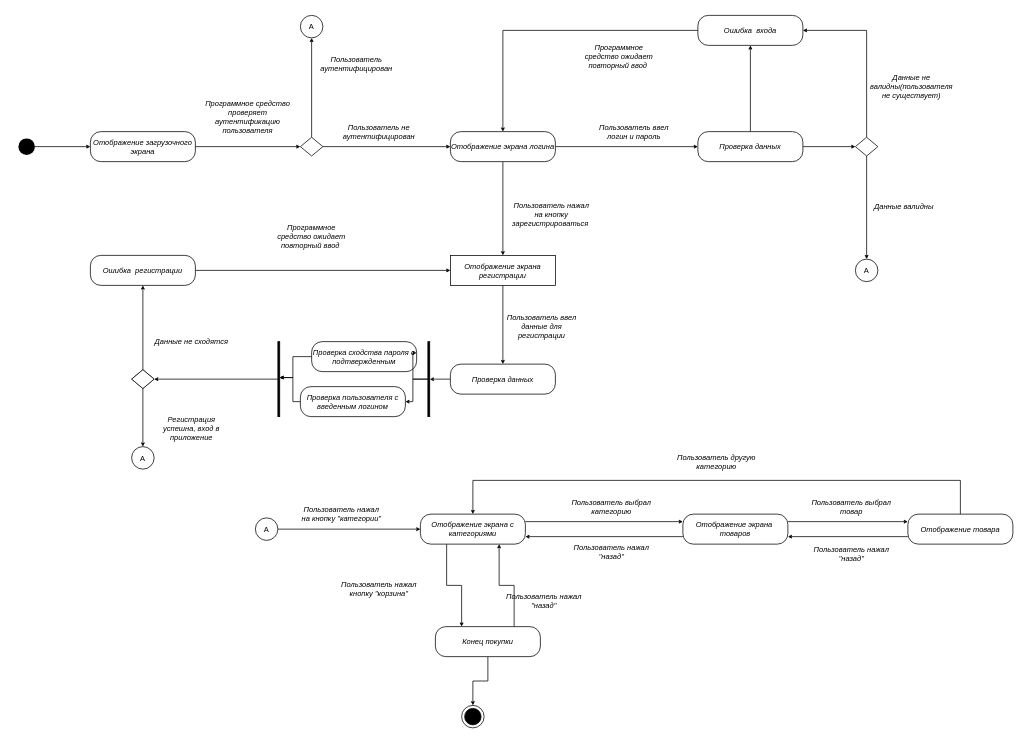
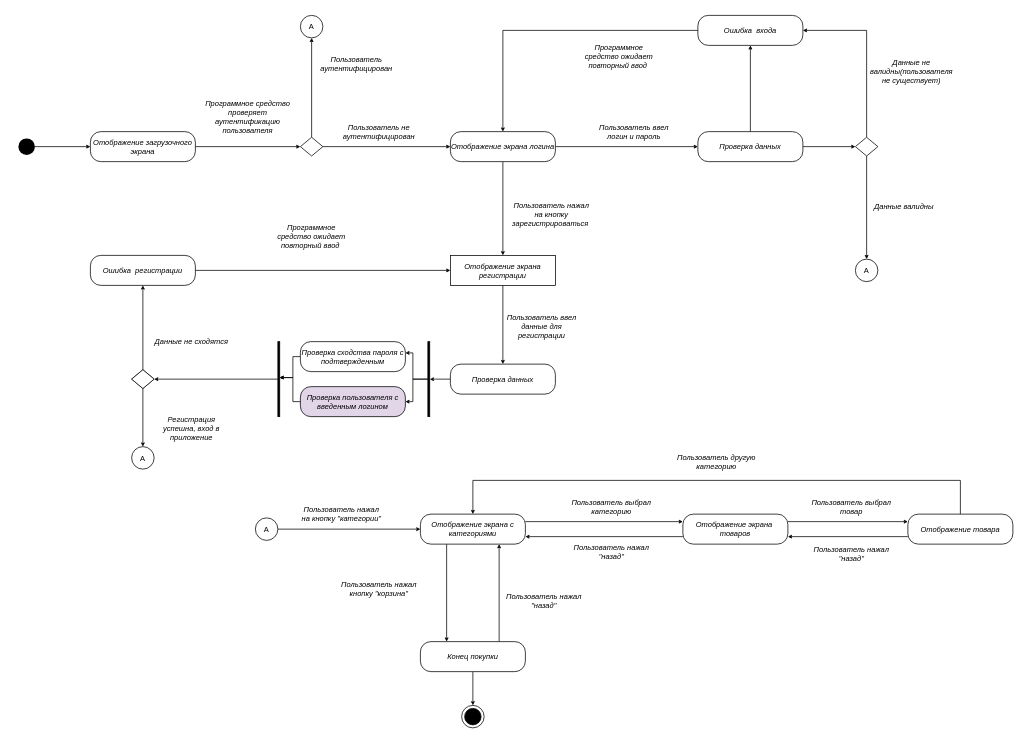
  <mxCell id="0" />
  <mxCell id="1" parent="0" />
  <mxCell id="2" value="" style="ellipse;html=1;shape=endState;fillColor=#000000;strokeColor=none;fontSize=10;" parent="1" vertex="1"><mxGeometry x="20" y="180" width="30" height="30" as="geometry" /></mxCell>
  <mxCell id="3" style="edgeStyle=orthogonalEdgeStyle;rounded=0;orthogonalLoop=1;jettySize=auto;html=1;exitX=1;exitY=0.5;exitDx=0;exitDy=0;entryX=0;entryY=0.5;entryDx=0;entryDy=0;strokeWidth=1;fontSize=10;endSize=3;" parent="1" source="4" target="15" edge="1"><mxGeometry relative="1" as="geometry" /></mxCell>
  <mxCell id="4" value="&lt;i&gt;Отображение загрузочного экрана&lt;/i&gt;" style="rounded=1;whiteSpace=wrap;html=1;strokeColor=default;fontSize=10;arcSize=35;" parent="1" vertex="1"><mxGeometry x="120" y="175" width="140" height="40" as="geometry" /></mxCell>
  <mxCell id="5" style="edgeStyle=orthogonalEdgeStyle;rounded=0;orthogonalLoop=1;jettySize=auto;html=1;exitX=0.5;exitY=1;exitDx=0;exitDy=0;entryX=0.5;entryY=0;entryDx=0;entryDy=0;strokeWidth=1;fontSize=10;endSize=3;" parent="1" source="7" target="21" edge="1"><mxGeometry relative="1" as="geometry" /></mxCell>
  <mxCell id="6" style="edgeStyle=orthogonalEdgeStyle;rounded=0;orthogonalLoop=1;jettySize=auto;html=1;exitX=1;exitY=0.5;exitDx=0;exitDy=0;entryX=0;entryY=0.5;entryDx=0;entryDy=0;strokeWidth=1;fontSize=10;endSize=3;" parent="1" source="7" target="10" edge="1"><mxGeometry relative="1" as="geometry" /></mxCell>
  <mxCell id="7" value="&lt;i&gt;Отображение экрана логина&lt;/i&gt;" style="rounded=1;whiteSpace=wrap;html=1;strokeColor=default;fontSize=10;arcSize=35;" parent="1" vertex="1"><mxGeometry x="600" y="175" width="140" height="40" as="geometry" /></mxCell>
  <mxCell id="8" style="edgeStyle=orthogonalEdgeStyle;rounded=0;orthogonalLoop=1;jettySize=auto;html=1;exitX=0.5;exitY=0;exitDx=0;exitDy=0;entryX=0.5;entryY=1;entryDx=0;entryDy=0;startSize=6;endSize=3;" parent="1" source="10" target="27" edge="1"><mxGeometry relative="1" as="geometry" /></mxCell>
  <mxCell id="9" style="edgeStyle=orthogonalEdgeStyle;rounded=0;orthogonalLoop=1;jettySize=auto;html=1;exitX=1;exitY=0.5;exitDx=0;exitDy=0;entryX=0;entryY=0.5;entryDx=0;entryDy=0;startSize=6;endSize=3;" parent="1" source="10" target="77" edge="1"><mxGeometry relative="1" as="geometry" /></mxCell>
  <mxCell id="10" value="&lt;i&gt;Проверка данных&lt;/i&gt;" style="rounded=1;whiteSpace=wrap;html=1;strokeColor=default;fontSize=10;arcSize=35;" parent="1" vertex="1"><mxGeometry x="930" y="175" width="140" height="40" as="geometry" /></mxCell>
  <mxCell id="11" value="" style="endArrow=classic;html=1;fontSize=10;entryX=0;entryY=0.5;entryDx=0;entryDy=0;strokeWidth=1;rounded=0;endSize=3;" parent="1" source="2" target="4" edge="1"><mxGeometry width="50" height="50" relative="1" as="geometry"><mxPoint x="200" y="250" as="sourcePoint" /><mxPoint x="250" y="200" as="targetPoint" /></mxGeometry></mxCell>
  <mxCell id="12" style="edgeStyle=orthogonalEdgeStyle;rounded=0;orthogonalLoop=1;jettySize=auto;html=1;exitX=1;exitY=0.5;exitDx=0;exitDy=0;entryX=0.333;entryY=0.502;entryDx=0;entryDy=0;entryPerimeter=0;fontSize=10;" parent="1" source="2" target="2" edge="1"><mxGeometry relative="1" as="geometry" /></mxCell>
  <mxCell id="13" style="edgeStyle=orthogonalEdgeStyle;rounded=0;orthogonalLoop=1;jettySize=auto;html=1;exitX=0.5;exitY=0;exitDx=0;exitDy=0;entryX=0.5;entryY=1;entryDx=0;entryDy=0;strokeWidth=1;fontSize=10;endSize=3;" parent="1" source="15" target="17" edge="1"><mxGeometry relative="1" as="geometry" /></mxCell>
  <mxCell id="14" style="edgeStyle=orthogonalEdgeStyle;rounded=0;orthogonalLoop=1;jettySize=auto;html=1;exitX=1;exitY=0.5;exitDx=0;exitDy=0;entryX=0;entryY=0.5;entryDx=0;entryDy=0;strokeWidth=1;fontSize=10;endSize=3;" parent="1" source="15" target="7" edge="1"><mxGeometry relative="1" as="geometry" /></mxCell>
  <mxCell id="15" value="" style="rhombus;whiteSpace=wrap;html=1;strokeColor=#000000;fontSize=10;" parent="1" vertex="1"><mxGeometry x="400" y="182.5" width="30" height="25" as="geometry" /></mxCell>
  <mxCell id="16" value="&lt;i&gt;Программное средство проверяет аутентификацию пользователя&lt;/i&gt;" style="text;html=1;strokeColor=none;fillColor=none;align=center;verticalAlign=middle;whiteSpace=wrap;rounded=0;fontSize=10;" parent="1" vertex="1"><mxGeometry x="260" y="130" width="140" height="50" as="geometry" /></mxCell>
  <mxCell id="17" value="А" style="ellipse;whiteSpace=wrap;html=1;aspect=fixed;strokeColor=#000000;fontSize=10;" parent="1" vertex="1"><mxGeometry x="400" y="20" width="30" height="30" as="geometry" /></mxCell>
  <mxCell id="18" value="&lt;i&gt;Пользователь аутентифицирован&lt;/i&gt;" style="text;html=1;strokeColor=none;fillColor=none;align=center;verticalAlign=middle;whiteSpace=wrap;rounded=0;fontSize=10;" parent="1" vertex="1"><mxGeometry x="420" y="60" width="110" height="50" as="geometry" /></mxCell>
  <mxCell id="19" value="&lt;i&gt;Пользователь не аутентифицирован&lt;/i&gt;" style="text;html=1;strokeColor=none;fillColor=none;align=center;verticalAlign=middle;whiteSpace=wrap;rounded=0;fontSize=10;" parent="1" vertex="1"><mxGeometry x="450" y="150" width="110" height="50" as="geometry" /></mxCell>
  <mxCell id="20" style="edgeStyle=orthogonalEdgeStyle;rounded=0;orthogonalLoop=1;jettySize=auto;html=1;exitX=0.5;exitY=1;exitDx=0;exitDy=0;entryX=0.5;entryY=0;entryDx=0;entryDy=0;strokeWidth=1;fontSize=10;endSize=3;" parent="1" source="21" target="31" edge="1"><mxGeometry relative="1" as="geometry"><mxPoint x="670" y="470" as="targetPoint" /></mxGeometry></mxCell>
  <mxCell id="21" value="&lt;i&gt;Отображение экрана регистрации&lt;/i&gt;" style="whiteSpace=wrap;html=1;strokeColor=default;fontSize=10;arcSize=35;rounded=0;" parent="1" vertex="1"><mxGeometry x="600" y="340" width="140" height="40" as="geometry" /></mxCell>
  <mxCell id="22" value="&lt;i&gt;Пользователь нажал на кнопку зарегистрироваться&amp;nbsp;&lt;/i&gt;" style="text;html=1;strokeColor=none;fillColor=none;align=center;verticalAlign=middle;whiteSpace=wrap;rounded=0;fontSize=10;" parent="1" vertex="1"><mxGeometry x="680" y="260" width="110" height="50" as="geometry" /></mxCell>
  <mxCell id="23" value="&lt;i&gt;Пользователь ввел логин и пароль&lt;/i&gt;" style="text;html=1;strokeColor=none;fillColor=none;align=center;verticalAlign=middle;whiteSpace=wrap;rounded=0;fontSize=10;" parent="1" vertex="1"><mxGeometry x="790" y="150" width="110" height="50" as="geometry" /></mxCell>
  <mxCell id="24" value="А" style="ellipse;whiteSpace=wrap;html=1;aspect=fixed;strokeColor=#000000;fontSize=10;" parent="1" vertex="1"><mxGeometry x="1140" y="345" width="30" height="30" as="geometry" /></mxCell>
  <mxCell id="25" value="&lt;i&gt;Данные валидны&lt;/i&gt;" style="text;html=1;strokeColor=none;fillColor=none;align=center;verticalAlign=middle;whiteSpace=wrap;rounded=0;fontSize=10;" parent="1" vertex="1"><mxGeometry x="1150" y="250" width="110" height="50" as="geometry" /></mxCell>
  <mxCell id="26" style="edgeStyle=orthogonalEdgeStyle;rounded=0;orthogonalLoop=1;jettySize=auto;html=1;exitX=0;exitY=0.5;exitDx=0;exitDy=0;entryX=0.5;entryY=0;entryDx=0;entryDy=0;startSize=6;endSize=3;" parent="1" source="27" target="7" edge="1"><mxGeometry relative="1" as="geometry" /></mxCell>
  <mxCell id="27" value="&lt;i&gt;Ошибка&amp;nbsp; входа&lt;/i&gt;" style="rounded=1;whiteSpace=wrap;html=1;strokeColor=default;fontSize=10;arcSize=35;" parent="1" vertex="1"><mxGeometry x="930" y="20" width="140" height="40" as="geometry" /></mxCell>
- <mxCell id="28" value="&lt;i&gt;Данные не валидны(пользователя не существует)&lt;/i&gt;" style="text;html=1;strokeColor=none;fillColor=none;align=center;verticalAlign=middle;whiteSpace=wrap;rounded=0;fontSize=10;" parent="1" vertex="1"><mxGeometry x="1160" y="90" width="110" height="50" as="geometry" /></mxCell>
+ <mxCell id="28" value="&lt;i&gt;Данные не валидны(пользователя не существует)&lt;/i&gt;" style="text;html=1;strokeColor=none;fillColor=none;align=center;verticalAlign=middle;whiteSpace=wrap;rounded=0;fontSize=10;" parent="1" vertex="1"><mxGeometry x="1160" y="70" width="110" height="50" as="geometry" /></mxCell>
  <mxCell id="29" value="&lt;i&gt;Пользователь ввел данные для регистрации&lt;/i&gt;" style="text;html=1;strokeColor=none;fillColor=none;align=center;verticalAlign=middle;whiteSpace=wrap;rounded=0;fontSize=10;" parent="1" vertex="1"><mxGeometry x="667" y="410" width="110" height="50" as="geometry" /></mxCell>
  <mxCell id="30" style="edgeStyle=orthogonalEdgeStyle;rounded=0;orthogonalLoop=1;jettySize=auto;html=1;entryX=1.029;entryY=0.502;entryDx=0;entryDy=0;entryPerimeter=0;startSize=6;endSize=3;" parent="1" source="31" target="72" edge="1"><mxGeometry relative="1" as="geometry" /></mxCell>
  <mxCell id="31" value="&lt;i&gt;Проверка данных&lt;/i&gt;" style="rounded=1;whiteSpace=wrap;html=1;strokeColor=default;fontSize=10;arcSize=35;" parent="1" vertex="1"><mxGeometry x="600" y="485" width="140" height="40" as="geometry" /></mxCell>
  <mxCell id="32" style="edgeStyle=orthogonalEdgeStyle;rounded=0;orthogonalLoop=1;jettySize=auto;html=1;exitX=1;exitY=0.5;exitDx=0;exitDy=0;entryX=0;entryY=0.5;entryDx=0;entryDy=0;startSize=6;endSize=3;" parent="1" source="33" target="21" edge="1"><mxGeometry relative="1" as="geometry" /></mxCell>
  <mxCell id="33" value="&lt;i&gt;Ошибка&amp;nbsp; регистрации&lt;/i&gt;" style="rounded=1;whiteSpace=wrap;html=1;strokeColor=default;fontSize=10;arcSize=35;" parent="1" vertex="1"><mxGeometry x="120" y="340" width="140" height="40" as="geometry" /></mxCell>
  <mxCell id="34" value="&lt;i&gt;Данные не сходятся&lt;/i&gt;" style="text;html=1;strokeColor=none;fillColor=none;align=center;verticalAlign=middle;whiteSpace=wrap;rounded=0;fontSize=10;" parent="1" vertex="1"><mxGeometry x="200" y="430" width="110" height="50" as="geometry" /></mxCell>
  <mxCell id="35" value="&lt;i&gt;Регистрация успешна, вход в приложение&lt;/i&gt;" style="text;html=1;strokeColor=none;fillColor=none;align=center;verticalAlign=middle;whiteSpace=wrap;rounded=0;fontSize=10;" parent="1" vertex="1"><mxGeometry x="200" y="545" width="110" height="50" as="geometry" /></mxCell>
  <mxCell id="36" value="А" style="ellipse;whiteSpace=wrap;html=1;aspect=fixed;strokeColor=#000000;fontSize=10;" parent="1" vertex="1"><mxGeometry x="175" y="595" width="30" height="30" as="geometry" /></mxCell>
  <mxCell id="37" style="edgeStyle=orthogonalEdgeStyle;rounded=0;orthogonalLoop=1;jettySize=auto;html=1;strokeWidth=1;fontSize=10;endSize=3;" parent="1" source="38" target="45" edge="1"><mxGeometry relative="1" as="geometry" /></mxCell>
  <mxCell id="38" value="" style="html=1;points=[];perimeter=orthogonalPerimeter;strokeColor=#000000;fontSize=10;fillColor=#000000;" parent="1" vertex="1"><mxGeometry x="370" y="455" width="2.5" height="100" as="geometry" /></mxCell>
  <mxCell id="39" style="edgeStyle=orthogonalEdgeStyle;rounded=0;orthogonalLoop=1;jettySize=auto;html=1;entryX=0.974;entryY=0.482;entryDx=0;entryDy=0;entryPerimeter=0;strokeWidth=1;fontSize=10;endSize=3;" parent="1" source="40" target="38" edge="1"><mxGeometry relative="1" as="geometry"><Array as="points"><mxPoint x="390" y="475" /><mxPoint x="390" y="503" /><mxPoint x="375" y="503" /></Array></mxGeometry></mxCell>
- <mxCell id="40" value="&lt;i&gt;Проверка сходства пароля с подтвержденным&lt;/i&gt;" style="rounded=1;whiteSpace=wrap;html=1;strokeColor=default;fontSize=10;arcSize=35;" parent="1" vertex="1"><mxGeometry x="415" y="455" width="140" height="40" as="geometry" /></mxCell>
+ <mxCell id="40" value="&lt;i&gt;Проверка сходства пароля с подтвержденным&lt;/i&gt;" style="rounded=1;whiteSpace=wrap;html=1;strokeColor=default;fontSize=10;arcSize=35;" parent="1" vertex="1"><mxGeometry x="400" y="455" width="140" height="40" as="geometry" /></mxCell>
  <mxCell id="41" style="edgeStyle=orthogonalEdgeStyle;rounded=0;orthogonalLoop=1;jettySize=auto;html=1;entryX=1;entryY=0.375;entryDx=0;entryDy=0;entryPerimeter=0;strokeWidth=1;fontSize=10;endSize=3;" parent="1" target="40" edge="1"><mxGeometry relative="1" as="geometry"><Array as="points"><mxPoint x="550" y="505" /><mxPoint x="550" y="470" /></Array><mxPoint x="570" y="505" as="sourcePoint" /></mxGeometry></mxCell>
  <mxCell id="42" style="edgeStyle=orthogonalEdgeStyle;rounded=0;orthogonalLoop=1;jettySize=auto;html=1;entryX=1;entryY=0.5;entryDx=0;entryDy=0;strokeWidth=1;fontSize=10;endSize=3;" parent="1" target="44" edge="1"><mxGeometry relative="1" as="geometry"><Array as="points"><mxPoint x="550" y="505" /><mxPoint x="550" y="535" /></Array><mxPoint x="570" y="505" as="sourcePoint" /></mxGeometry></mxCell>
  <mxCell id="43" style="edgeStyle=orthogonalEdgeStyle;rounded=0;orthogonalLoop=1;jettySize=auto;html=1;exitX=0;exitY=0.5;exitDx=0;exitDy=0;entryX=0.865;entryY=0.479;entryDx=0;entryDy=0;entryPerimeter=0;strokeWidth=1;fontSize=10;endSize=3;" parent="1" source="44" target="38" edge="1"><mxGeometry relative="1" as="geometry"><Array as="points"><mxPoint x="390" y="535" /><mxPoint x="390" y="503" /></Array></mxGeometry></mxCell>
- <mxCell id="44" value="&lt;i&gt;Проверка пользователя с введенным логином&lt;/i&gt;" style="rounded=1;whiteSpace=wrap;html=1;strokeColor=default;fontSize=10;arcSize=35;" parent="1" vertex="1"><mxGeometry x="400" y="515" width="140" height="40" as="geometry" /></mxCell>
+ <mxCell id="44" value="&lt;i&gt;Проверка пользователя с введенным логином&lt;/i&gt;" style="rounded=1;whiteSpace=wrap;html=1;strokeColor=default;fontSize=10;arcSize=35;fillColor=#e1d5e7;" parent="1" vertex="1"><mxGeometry x="400" y="515" width="140" height="40" as="geometry" /></mxCell>
  <mxCell id="45" value="" style="rhombus;whiteSpace=wrap;html=1;strokeColor=#000000;fontSize=10;" parent="1" vertex="1"><mxGeometry x="175" y="492.5" width="30" height="25" as="geometry" /></mxCell>
  <mxCell id="46" style="edgeStyle=orthogonalEdgeStyle;rounded=0;orthogonalLoop=1;jettySize=auto;html=1;exitX=0.5;exitY=0;exitDx=0;exitDy=0;entryX=0.5;entryY=1;entryDx=0;entryDy=0;strokeWidth=1;fontSize=10;endSize=3;" parent="1" source="48" target="33" edge="1"><mxGeometry relative="1" as="geometry" /></mxCell>
  <mxCell id="47" style="edgeStyle=orthogonalEdgeStyle;rounded=0;orthogonalLoop=1;jettySize=auto;html=1;exitX=0.5;exitY=1;exitDx=0;exitDy=0;strokeWidth=1;fontSize=10;endSize=3;" parent="1" source="48" target="36" edge="1"><mxGeometry relative="1" as="geometry" /></mxCell>
  <mxCell id="48" value="" style="rhombus;whiteSpace=wrap;html=1;strokeColor=#000000;fontSize=10;" parent="1" vertex="1"><mxGeometry x="175" y="492.5" width="30" height="25" as="geometry" /></mxCell>
  <mxCell id="49" style="edgeStyle=orthogonalEdgeStyle;rounded=0;orthogonalLoop=1;jettySize=auto;html=1;exitX=1;exitY=0.5;exitDx=0;exitDy=0;strokeWidth=1;fontSize=10;endSize=3;" parent="1" source="50" target="53" edge="1"><mxGeometry relative="1" as="geometry" /></mxCell>
  <mxCell id="50" value="А" style="ellipse;whiteSpace=wrap;html=1;aspect=fixed;strokeColor=#000000;fontSize=10;" parent="1" vertex="1"><mxGeometry x="340" y="690" width="30" height="30" as="geometry" /></mxCell>
  <mxCell id="51" style="edgeStyle=orthogonalEdgeStyle;rounded=0;orthogonalLoop=1;jettySize=auto;html=1;exitX=1;exitY=0.25;exitDx=0;exitDy=0;entryX=0;entryY=0.25;entryDx=0;entryDy=0;strokeWidth=1;fontSize=10;endSize=3;" parent="1" source="53" target="57" edge="1"><mxGeometry relative="1" as="geometry" /></mxCell>
  <mxCell id="52" style="edgeStyle=orthogonalEdgeStyle;rounded=0;orthogonalLoop=1;jettySize=auto;html=1;exitX=0.25;exitY=1;exitDx=0;exitDy=0;entryX=0.25;entryY=0;entryDx=0;entryDy=0;strokeWidth=1;fontSize=10;endSize=3;" parent="1" source="53" target="62" edge="1"><mxGeometry relative="1" as="geometry"><Array as="points" /></mxGeometry></mxCell>
  <mxCell id="53" value="&lt;i&gt;Отображение экрана с категориями&lt;/i&gt;" style="rounded=1;whiteSpace=wrap;html=1;strokeColor=default;fontSize=10;arcSize=35;" parent="1" vertex="1"><mxGeometry x="560" y="685" width="140" height="40" as="geometry" /></mxCell>
  <mxCell id="54" value="&lt;i&gt;Пользователь нажал на кнопку &quot;категории&quot;&lt;/i&gt;" style="text;html=1;strokeColor=none;fillColor=none;align=center;verticalAlign=middle;whiteSpace=wrap;rounded=0;fontSize=10;" parent="1" vertex="1"><mxGeometry x="400" y="660" width="110" height="50" as="geometry" /></mxCell>
  <mxCell id="55" style="edgeStyle=orthogonalEdgeStyle;rounded=0;orthogonalLoop=1;jettySize=auto;html=1;exitX=0;exitY=0.75;exitDx=0;exitDy=0;entryX=1;entryY=0.75;entryDx=0;entryDy=0;strokeWidth=1;fontSize=10;endSize=3;" parent="1" source="57" target="53" edge="1"><mxGeometry relative="1" as="geometry" /></mxCell>
  <mxCell id="56" style="edgeStyle=orthogonalEdgeStyle;rounded=0;orthogonalLoop=1;jettySize=auto;html=1;exitX=1;exitY=0.25;exitDx=0;exitDy=0;entryX=0;entryY=0.25;entryDx=0;entryDy=0;strokeWidth=1;fontSize=10;endSize=3;" parent="1" source="57" target="68" edge="1"><mxGeometry relative="1" as="geometry" /></mxCell>
  <mxCell id="57" value="&lt;i&gt;Отображение экрана&amp;nbsp; товаров&lt;/i&gt;" style="rounded=1;whiteSpace=wrap;html=1;strokeColor=default;fontSize=10;arcSize=35;" parent="1" vertex="1"><mxGeometry x="910" y="685" width="140" height="40" as="geometry" /></mxCell>
  <mxCell id="58" value="&lt;i&gt;Пользователь выбрал категорию&lt;/i&gt;" style="text;html=1;strokeColor=none;fillColor=none;align=center;verticalAlign=middle;whiteSpace=wrap;rounded=0;fontSize=10;" parent="1" vertex="1"><mxGeometry x="760" y="650" width="110" height="50" as="geometry" /></mxCell>
  <mxCell id="59" value="&lt;i&gt;Пользователь нажал &quot;назад&quot;&lt;/i&gt;" style="text;html=1;strokeColor=none;fillColor=none;align=center;verticalAlign=middle;whiteSpace=wrap;rounded=0;fontSize=10;" parent="1" vertex="1"><mxGeometry x="760" y="710" width="110" height="50" as="geometry" /></mxCell>
  <mxCell id="60" style="edgeStyle=orthogonalEdgeStyle;rounded=0;orthogonalLoop=1;jettySize=auto;html=1;exitX=0.5;exitY=1;exitDx=0;exitDy=0;entryX=0.5;entryY=0;entryDx=0;entryDy=0;strokeWidth=1;fontSize=10;endSize=3;" parent="1" source="62" target="64" edge="1"><mxGeometry relative="1" as="geometry" /></mxCell>
  <mxCell id="61" style="edgeStyle=orthogonalEdgeStyle;rounded=0;orthogonalLoop=1;jettySize=auto;html=1;exitX=0.75;exitY=0;exitDx=0;exitDy=0;entryX=0.75;entryY=1;entryDx=0;entryDy=0;strokeWidth=1;fontSize=10;endSize=3;" parent="1" source="62" target="53" edge="1"><mxGeometry relative="1" as="geometry" /></mxCell>
- <mxCell id="62" value="&lt;i&gt;Конец покупки&lt;/i&gt;" style="rounded=1;whiteSpace=wrap;html=1;strokeColor=default;fontSize=10;arcSize=35;" parent="1" vertex="1"><mxGeometry x="580" y="835" width="140" height="40" as="geometry" /></mxCell>
+ <mxCell id="62" value="&lt;i&gt;Конец покупки&lt;/i&gt;" style="rounded=1;whiteSpace=wrap;html=1;strokeColor=default;fontSize=10;arcSize=35;" parent="1" vertex="1"><mxGeometry x="560" y="855" width="140" height="40" as="geometry" /></mxCell>
  <mxCell id="63" value="&lt;i&gt;Пользователь нажал кнопку &quot;корзина&quot;&lt;/i&gt;" style="text;html=1;strokeColor=none;fillColor=none;align=center;verticalAlign=middle;whiteSpace=wrap;rounded=0;fontSize=10;" parent="1" vertex="1"><mxGeometry x="450" y="760" width="110" height="50" as="geometry" /></mxCell>
  <mxCell id="64" value="" style="ellipse;html=1;shape=endState;fillColor=#000000;strokeColor=#000000;fontSize=10;" parent="1" vertex="1"><mxGeometry x="615" y="940" width="30" height="30" as="geometry" /></mxCell>
  <mxCell id="65" value="&lt;i&gt;Пользователь нажал &quot;назад&quot;&lt;/i&gt;" style="text;html=1;strokeColor=none;fillColor=none;align=center;verticalAlign=middle;whiteSpace=wrap;rounded=0;fontSize=10;" parent="1" vertex="1"><mxGeometry x="670" y="775" width="110" height="50" as="geometry" /></mxCell>
  <mxCell id="66" style="edgeStyle=orthogonalEdgeStyle;rounded=0;orthogonalLoop=1;jettySize=auto;html=1;exitX=0;exitY=0.75;exitDx=0;exitDy=0;entryX=1;entryY=0.75;entryDx=0;entryDy=0;strokeWidth=1;fontSize=10;endSize=3;" parent="1" source="68" target="57" edge="1"><mxGeometry relative="1" as="geometry" /></mxCell>
  <mxCell id="67" style="edgeStyle=orthogonalEdgeStyle;rounded=0;orthogonalLoop=1;jettySize=auto;html=1;exitX=0.5;exitY=0;exitDx=0;exitDy=0;entryX=0.5;entryY=0;entryDx=0;entryDy=0;strokeWidth=1;fontSize=10;endSize=3;" parent="1" source="68" target="53" edge="1"><mxGeometry relative="1" as="geometry"><Array as="points"><mxPoint x="1280" y="640" /><mxPoint x="630" y="640" /></Array></mxGeometry></mxCell>
  <mxCell id="68" value="&lt;i&gt;Отображение товара&lt;/i&gt;" style="rounded=1;whiteSpace=wrap;html=1;strokeColor=default;fontSize=10;arcSize=35;" parent="1" vertex="1"><mxGeometry x="1210" y="685" width="140" height="40" as="geometry" /></mxCell>
  <mxCell id="69" value="&lt;i&gt;Пользователь выбрал товар&lt;/i&gt;" style="text;html=1;strokeColor=none;fillColor=none;align=center;verticalAlign=middle;whiteSpace=wrap;rounded=0;fontSize=10;" parent="1" vertex="1"><mxGeometry x="1080" y="650" width="110" height="50" as="geometry" /></mxCell>
  <mxCell id="70" value="&lt;i&gt;Пользователь нажал &quot;назад&quot;&lt;/i&gt;" style="text;html=1;strokeColor=none;fillColor=none;align=center;verticalAlign=middle;whiteSpace=wrap;rounded=0;fontSize=10;" parent="1" vertex="1"><mxGeometry x="1080" y="712.5" width="110" height="50" as="geometry" /></mxCell>
  <mxCell id="71" value="&lt;i&gt;Пользователь другую категорию&lt;/i&gt;" style="text;html=1;strokeColor=none;fillColor=none;align=center;verticalAlign=middle;whiteSpace=wrap;rounded=0;fontSize=10;" parent="1" vertex="1"><mxGeometry x="900" y="590" width="110" height="50" as="geometry" /></mxCell>
  <mxCell id="72" value="" style="html=1;points=[];perimeter=orthogonalPerimeter;strokeColor=#000000;fontSize=10;fillColor=#000000;" parent="1" vertex="1"><mxGeometry x="570" y="455" width="2.5" height="100" as="geometry" /></mxCell>
  <mxCell id="73" value="&lt;i&gt;Программное средство ожидает повторный ввод&amp;nbsp;&lt;/i&gt;" style="text;html=1;strokeColor=none;fillColor=none;align=center;verticalAlign=middle;whiteSpace=wrap;rounded=0;fontSize=10;" parent="1" vertex="1"><mxGeometry x="360" y="290" width="110" height="50" as="geometry" /></mxCell>
  <mxCell id="74" value="&lt;i&gt;Программное средство ожидает повторный ввод&amp;nbsp;&lt;/i&gt;" style="text;html=1;strokeColor=none;fillColor=none;align=center;verticalAlign=middle;whiteSpace=wrap;rounded=0;fontSize=10;" parent="1" vertex="1"><mxGeometry x="770" y="50" width="110" height="50" as="geometry" /></mxCell>
  <mxCell id="75" style="edgeStyle=orthogonalEdgeStyle;rounded=0;orthogonalLoop=1;jettySize=auto;html=1;entryX=0.5;entryY=0;entryDx=0;entryDy=0;startSize=6;endSize=3;" parent="1" source="77" target="24" edge="1"><mxGeometry relative="1" as="geometry" /></mxCell>
  <mxCell id="76" style="edgeStyle=orthogonalEdgeStyle;rounded=0;orthogonalLoop=1;jettySize=auto;html=1;exitX=0.5;exitY=0;exitDx=0;exitDy=0;entryX=1;entryY=0.5;entryDx=0;entryDy=0;startSize=6;endSize=3;" parent="1" source="77" target="27" edge="1"><mxGeometry relative="1" as="geometry" /></mxCell>
  <mxCell id="77" value="" style="rhombus;whiteSpace=wrap;html=1;strokeColor=#000000;fontSize=10;" parent="1" vertex="1"><mxGeometry x="1140" y="182.5" width="30" height="25" as="geometry" /></mxCell>
